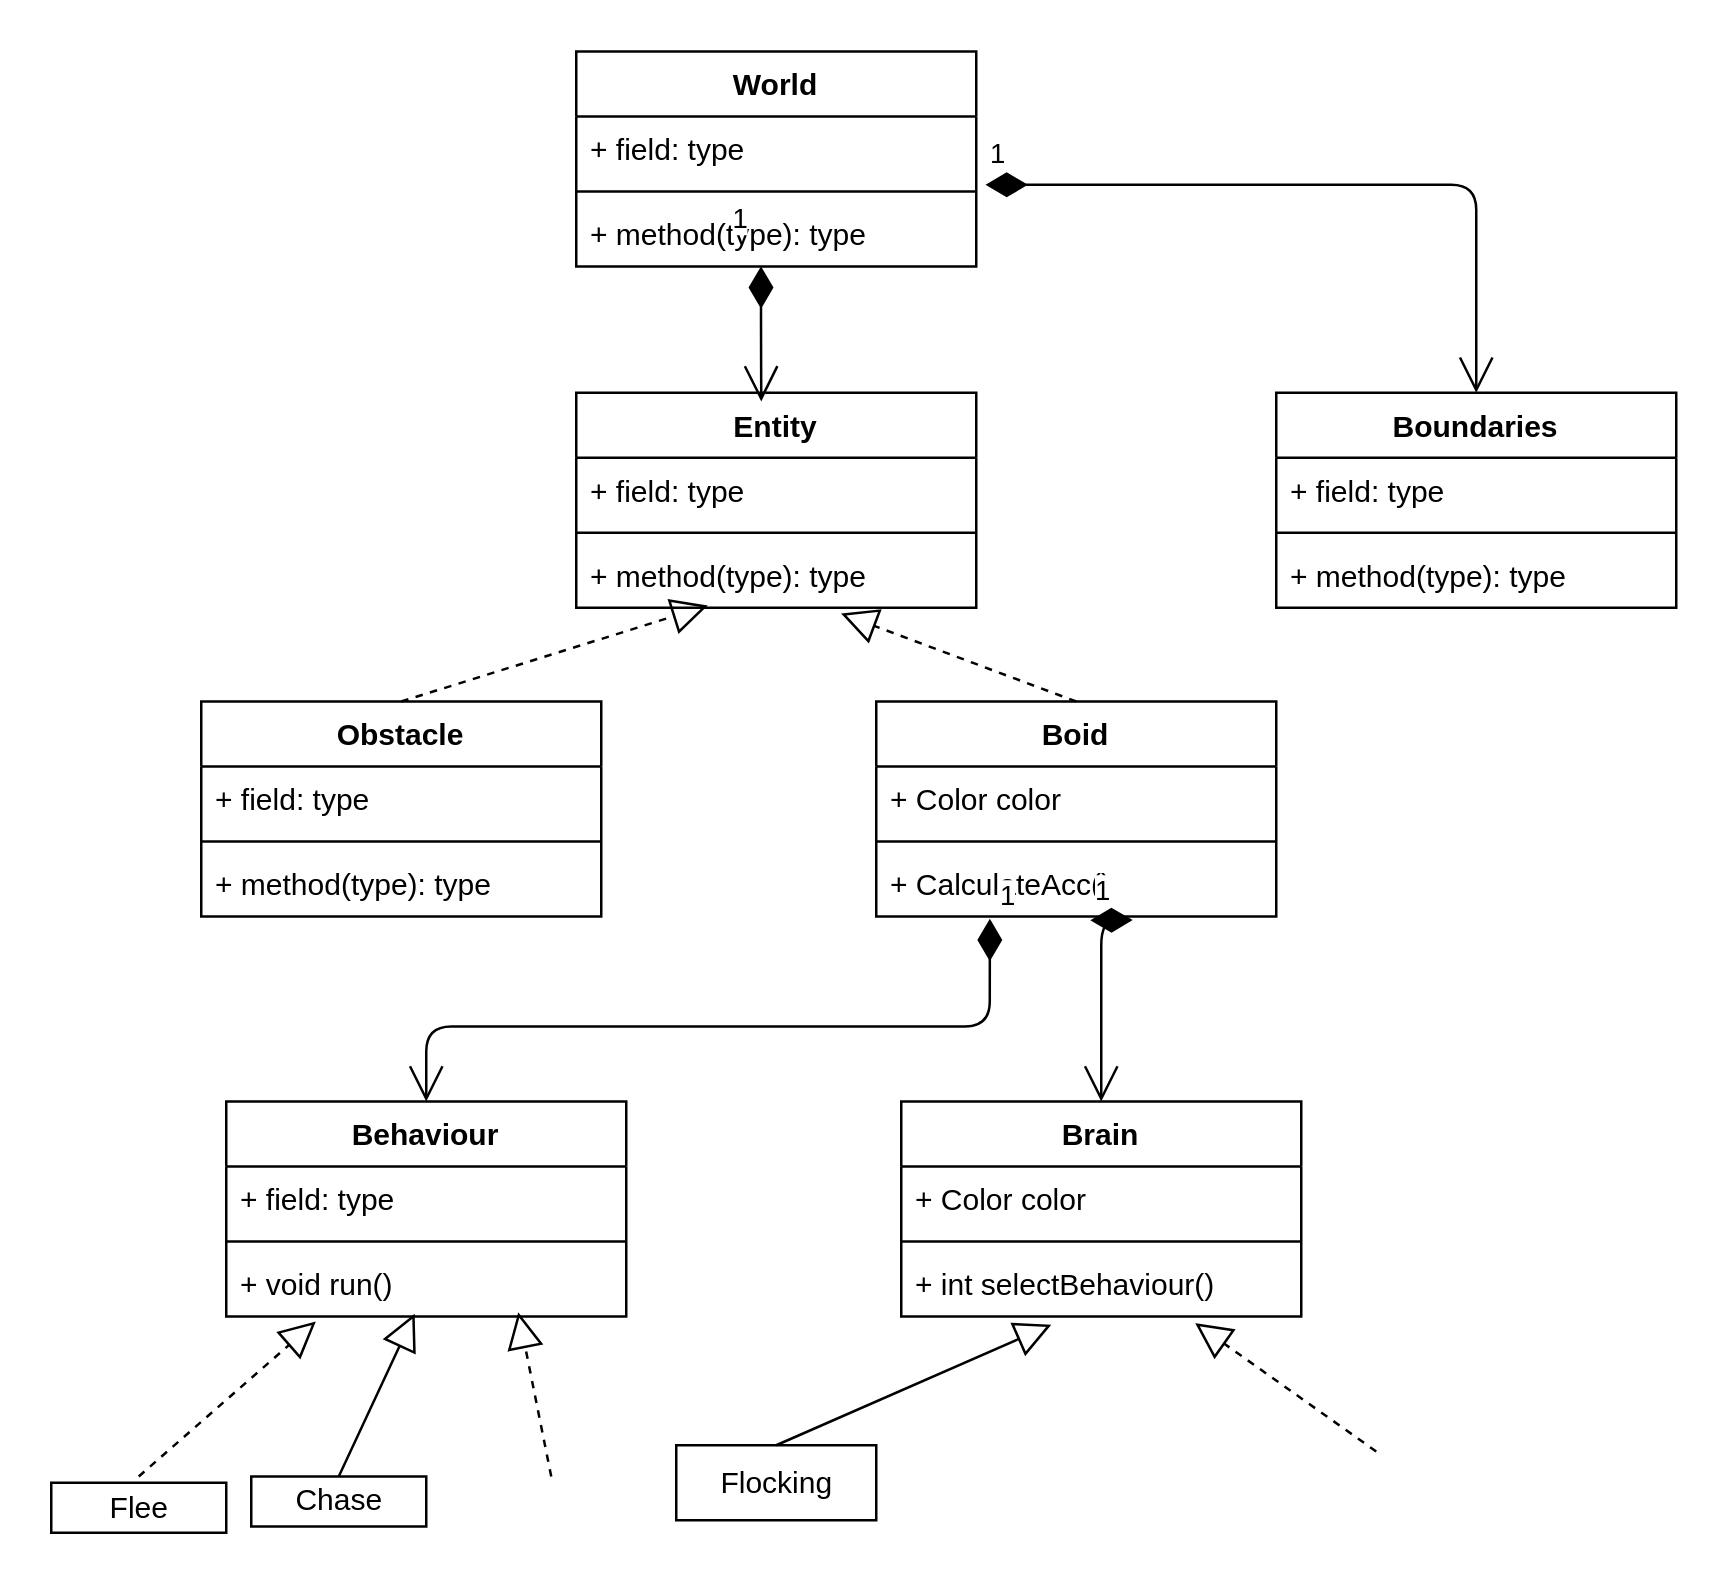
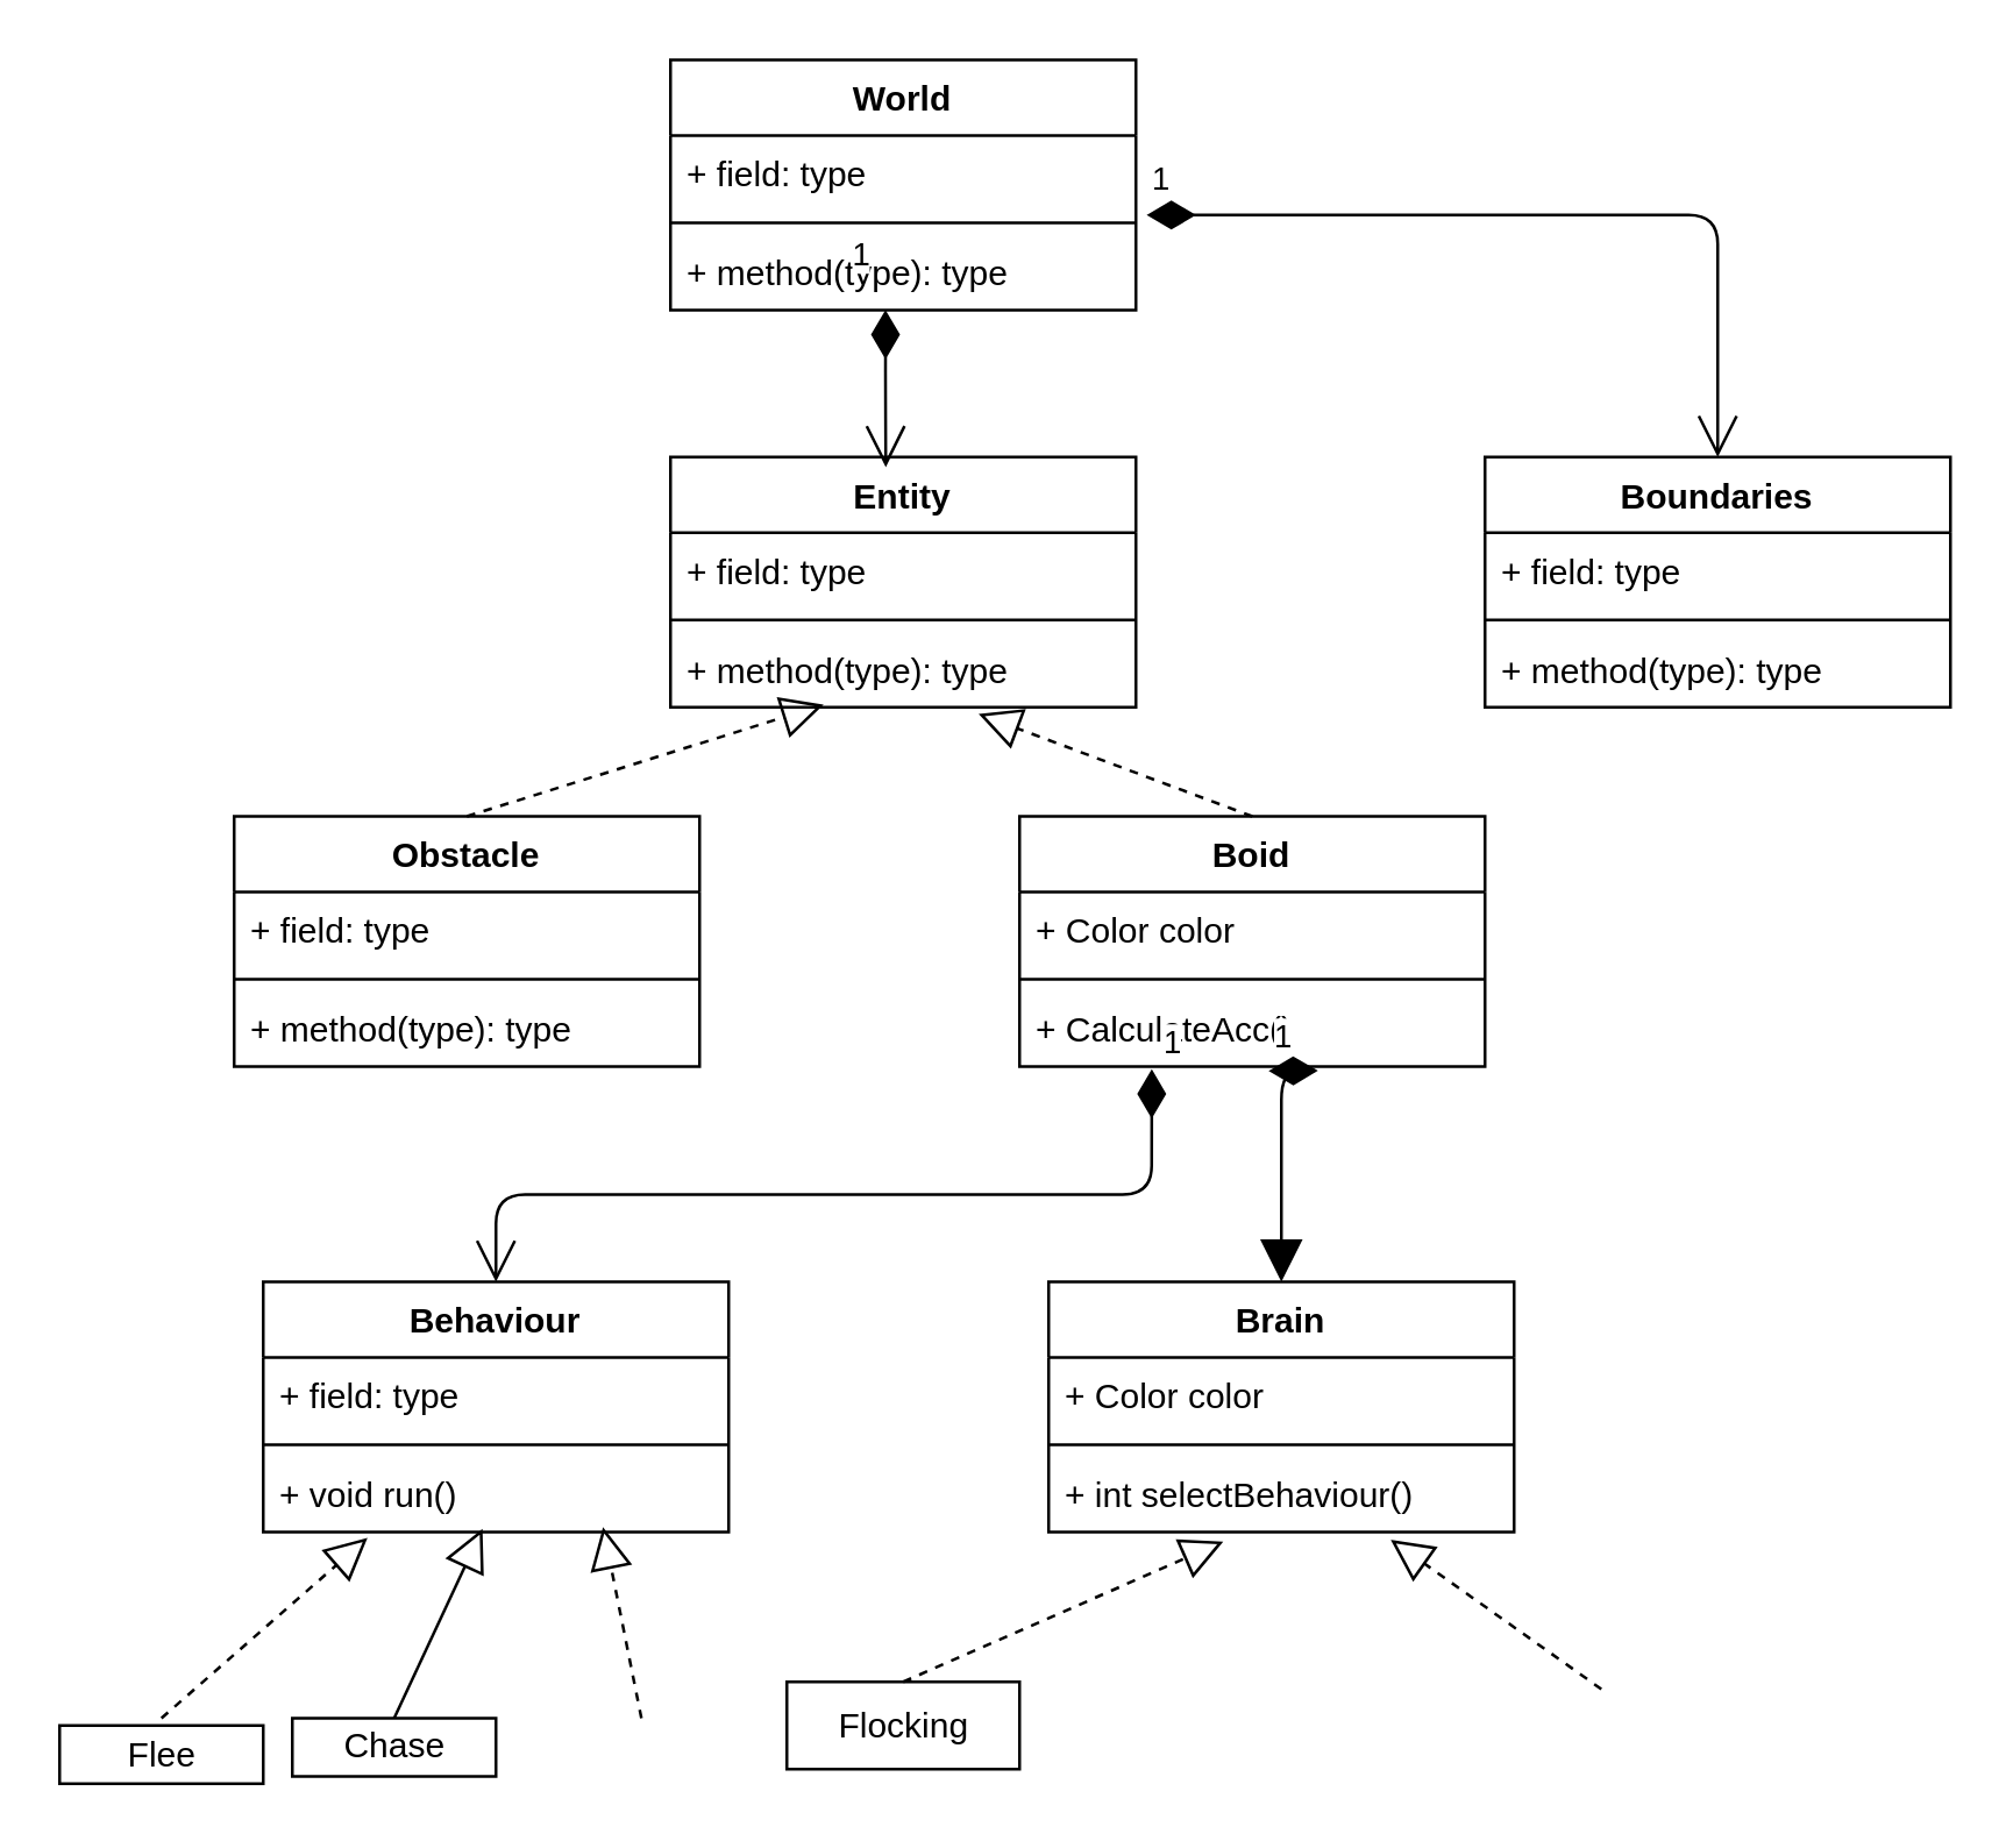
  <mxCell id="0" />
  <mxCell id="1" parent="0" />
  <mxCell id="2" value="Boid" style="swimlane;fontStyle=1;align=center;verticalAlign=top;childLayout=stackLayout;horizontal=1;startSize=26;horizontalStack=0;resizeParent=1;resizeParentMax=0;resizeLast=0;collapsible=1;marginBottom=0;" vertex="1" parent="1"><mxGeometry x="350" y="280" width="160" height="86" as="geometry" /></mxCell>
  <mxCell id="3" value="+ Color color" style="text;strokeColor=none;fillColor=none;align=left;verticalAlign=top;spacingLeft=4;spacingRight=4;overflow=hidden;rotatable=0;points=[[0,0.5],[1,0.5]];portConstraint=eastwest;" vertex="1" parent="2"><mxGeometry y="26" width="160" height="26" as="geometry" /></mxCell>
  <mxCell id="4" value="" style="line;strokeWidth=1;fillColor=none;align=left;verticalAlign=middle;spacingTop=-1;spacingLeft=3;spacingRight=3;rotatable=0;labelPosition=right;points=[];portConstraint=eastwest;" vertex="1" parent="2"><mxGeometry y="52" width="160" height="8" as="geometry" /></mxCell>
  <mxCell id="5" value="+ CalculateAcc()" style="text;strokeColor=none;fillColor=none;align=left;verticalAlign=top;spacingLeft=4;spacingRight=4;overflow=hidden;rotatable=0;points=[[0,0.5],[1,0.5]];portConstraint=eastwest;" vertex="1" parent="2"><mxGeometry y="60" width="160" height="26" as="geometry" /></mxCell>
  <mxCell id="6" value="Brain" style="swimlane;fontStyle=1;align=center;verticalAlign=top;childLayout=stackLayout;horizontal=1;startSize=26;horizontalStack=0;resizeParent=1;resizeParentMax=0;resizeLast=0;collapsible=1;marginBottom=0;" vertex="1" parent="1"><mxGeometry x="360" y="440" width="160" height="86" as="geometry" /></mxCell>
  <mxCell id="7" value="+ Color color" style="text;strokeColor=none;fillColor=none;align=left;verticalAlign=top;spacingLeft=4;spacingRight=4;overflow=hidden;rotatable=0;points=[[0,0.5],[1,0.5]];portConstraint=eastwest;" vertex="1" parent="6"><mxGeometry y="26" width="160" height="26" as="geometry" /></mxCell>
  <mxCell id="8" value="" style="line;strokeWidth=1;fillColor=none;align=left;verticalAlign=middle;spacingTop=-1;spacingLeft=3;spacingRight=3;rotatable=0;labelPosition=right;points=[];portConstraint=eastwest;" vertex="1" parent="6"><mxGeometry y="52" width="160" height="8" as="geometry" /></mxCell>
  <mxCell id="9" value="+ int selectBehaviour()" style="text;strokeColor=none;fillColor=none;align=left;verticalAlign=top;spacingLeft=4;spacingRight=4;overflow=hidden;rotatable=0;points=[[0,0.5],[1,0.5]];portConstraint=eastwest;" vertex="1" parent="6"><mxGeometry y="60" width="160" height="26" as="geometry" /></mxCell>
  <mxCell id="10" value="World" style="swimlane;fontStyle=1;align=center;verticalAlign=top;childLayout=stackLayout;horizontal=1;startSize=26;horizontalStack=0;resizeParent=1;resizeParentMax=0;resizeLast=0;collapsible=1;marginBottom=0;" vertex="1" parent="1"><mxGeometry x="230" y="20" width="160" height="86" as="geometry" /></mxCell>
  <mxCell id="11" value="+ field: type" style="text;strokeColor=none;fillColor=none;align=left;verticalAlign=top;spacingLeft=4;spacingRight=4;overflow=hidden;rotatable=0;points=[[0,0.5],[1,0.5]];portConstraint=eastwest;" vertex="1" parent="10"><mxGeometry y="26" width="160" height="26" as="geometry" /></mxCell>
  <mxCell id="12" value="" style="line;strokeWidth=1;fillColor=none;align=left;verticalAlign=middle;spacingTop=-1;spacingLeft=3;spacingRight=3;rotatable=0;labelPosition=right;points=[];portConstraint=eastwest;" vertex="1" parent="10"><mxGeometry y="52" width="160" height="8" as="geometry" /></mxCell>
  <mxCell id="13" value="+ method(type): type" style="text;strokeColor=none;fillColor=none;align=left;verticalAlign=top;spacingLeft=4;spacingRight=4;overflow=hidden;rotatable=0;points=[[0,0.5],[1,0.5]];portConstraint=eastwest;" vertex="1" parent="10"><mxGeometry y="60" width="160" height="26" as="geometry" /></mxCell>
  <mxCell id="14" value="Obstacle" style="swimlane;fontStyle=1;align=center;verticalAlign=top;childLayout=stackLayout;horizontal=1;startSize=26;horizontalStack=0;resizeParent=1;resizeParentMax=0;resizeLast=0;collapsible=1;marginBottom=0;" vertex="1" parent="1"><mxGeometry x="80" y="280" width="160" height="86" as="geometry" /></mxCell>
  <mxCell id="15" value="+ field: type" style="text;strokeColor=none;fillColor=none;align=left;verticalAlign=top;spacingLeft=4;spacingRight=4;overflow=hidden;rotatable=0;points=[[0,0.5],[1,0.5]];portConstraint=eastwest;" vertex="1" parent="14"><mxGeometry y="26" width="160" height="26" as="geometry" /></mxCell>
  <mxCell id="16" value="" style="line;strokeWidth=1;fillColor=none;align=left;verticalAlign=middle;spacingTop=-1;spacingLeft=3;spacingRight=3;rotatable=0;labelPosition=right;points=[];portConstraint=eastwest;" vertex="1" parent="14"><mxGeometry y="52" width="160" height="8" as="geometry" /></mxCell>
  <mxCell id="17" value="+ method(type): type" style="text;strokeColor=none;fillColor=none;align=left;verticalAlign=top;spacingLeft=4;spacingRight=4;overflow=hidden;rotatable=0;points=[[0,0.5],[1,0.5]];portConstraint=eastwest;" vertex="1" parent="14"><mxGeometry y="60" width="160" height="26" as="geometry" /></mxCell>
  <mxCell id="18" value="Entity" style="swimlane;fontStyle=1;align=center;verticalAlign=top;childLayout=stackLayout;horizontal=1;startSize=26;horizontalStack=0;resizeParent=1;resizeParentMax=0;resizeLast=0;collapsible=1;marginBottom=0;" vertex="1" parent="1"><mxGeometry x="230" y="156.5" width="160" height="86" as="geometry" /></mxCell>
  <mxCell id="19" value="+ field: type" style="text;strokeColor=none;fillColor=none;align=left;verticalAlign=top;spacingLeft=4;spacingRight=4;overflow=hidden;rotatable=0;points=[[0,0.5],[1,0.5]];portConstraint=eastwest;" vertex="1" parent="18"><mxGeometry y="26" width="160" height="26" as="geometry" /></mxCell>
  <mxCell id="20" value="" style="line;strokeWidth=1;fillColor=none;align=left;verticalAlign=middle;spacingTop=-1;spacingLeft=3;spacingRight=3;rotatable=0;labelPosition=right;points=[];portConstraint=eastwest;" vertex="1" parent="18"><mxGeometry y="52" width="160" height="8" as="geometry" /></mxCell>
  <mxCell id="21" value="+ method(type): type" style="text;strokeColor=none;fillColor=none;align=left;verticalAlign=top;spacingLeft=4;spacingRight=4;overflow=hidden;rotatable=0;points=[[0,0.5],[1,0.5]];portConstraint=eastwest;" vertex="1" parent="18"><mxGeometry y="60" width="160" height="26" as="geometry" /></mxCell>
  <mxCell id="22" value="Boundaries" style="swimlane;fontStyle=1;align=center;verticalAlign=top;childLayout=stackLayout;horizontal=1;startSize=26;horizontalStack=0;resizeParent=1;resizeParentMax=0;resizeLast=0;collapsible=1;marginBottom=0;" vertex="1" parent="1"><mxGeometry x="510" y="156.5" width="160" height="86" as="geometry" /></mxCell>
  <mxCell id="23" value="+ field: type" style="text;strokeColor=none;fillColor=none;align=left;verticalAlign=top;spacingLeft=4;spacingRight=4;overflow=hidden;rotatable=0;points=[[0,0.5],[1,0.5]];portConstraint=eastwest;" vertex="1" parent="22"><mxGeometry y="26" width="160" height="26" as="geometry" /></mxCell>
  <mxCell id="24" value="" style="line;strokeWidth=1;fillColor=none;align=left;verticalAlign=middle;spacingTop=-1;spacingLeft=3;spacingRight=3;rotatable=0;labelPosition=right;points=[];portConstraint=eastwest;" vertex="1" parent="22"><mxGeometry y="52" width="160" height="8" as="geometry" /></mxCell>
  <mxCell id="25" value="+ method(type): type" style="text;strokeColor=none;fillColor=none;align=left;verticalAlign=top;spacingLeft=4;spacingRight=4;overflow=hidden;rotatable=0;points=[[0,0.5],[1,0.5]];portConstraint=eastwest;" vertex="1" parent="22"><mxGeometry y="60" width="160" height="26" as="geometry" /></mxCell>
- <mxCell id="26" value="1" style="endArrow=open;html=1;endSize=12;startArrow=diamondThin;startSize=14;startFill=1;edgeStyle=orthogonalEdgeStyle;align=left;verticalAlign=bottom;exitX=0.535;exitY=1.059;exitDx=0;exitDy=0;exitPerimeter=0;entryX=0.5;entryY=0;entryDx=0;entryDy=0;" edge="1" parent="1" source="5" target="6"><mxGeometry x="-1" y="3" relative="1" as="geometry"><mxPoint x="90" y="580" as="sourcePoint" /><mxPoint x="437" y="470" as="targetPoint" /><Array as="points"><mxPoint x="440" y="368" /></Array></mxGeometry></mxCell>
+ <mxCell id="26" value="1" style="endArrow=block;html=1;endSize=12;startArrow=diamondThin;startSize=14;startFill=1;edgeStyle=orthogonalEdgeStyle;align=left;verticalAlign=bottom;exitX=0.535;exitY=1.059;exitDx=0;exitDy=0;exitPerimeter=0;entryX=0.5;entryY=0;entryDx=0;entryDy=0;" edge="1" parent="1" source="5" target="6"><mxGeometry x="-1" y="3" relative="1" as="geometry"><mxPoint x="90" y="580" as="sourcePoint" /><mxPoint x="437" y="470" as="targetPoint" /><Array as="points"><mxPoint x="440" y="368" /></Array></mxGeometry></mxCell>
  <mxCell id="27" value="1" style="endArrow=open;html=1;endSize=12;startArrow=diamondThin;startSize=14;startFill=1;edgeStyle=orthogonalEdgeStyle;align=left;verticalAlign=bottom;exitX=1.023;exitY=-0.256;exitDx=0;exitDy=0;exitPerimeter=0;entryX=0.5;entryY=0;entryDx=0;entryDy=0;" edge="1" parent="1" source="13" target="22"><mxGeometry x="-1" y="3" relative="1" as="geometry"><mxPoint x="470" y="80" as="sourcePoint" /><mxPoint x="630" y="80" as="targetPoint" /></mxGeometry></mxCell>
  <mxCell id="28" value="1" style="endArrow=open;html=1;endSize=12;startArrow=diamondThin;startSize=14;startFill=1;edgeStyle=orthogonalEdgeStyle;align=left;verticalAlign=bottom;exitX=0.462;exitY=0.998;exitDx=0;exitDy=0;exitPerimeter=0;" edge="1" parent="1" source="13"><mxGeometry x="0.006" y="19" relative="1" as="geometry"><mxPoint x="310" y="280" as="sourcePoint" /><mxPoint x="304" y="160" as="targetPoint" /><mxPoint x="-13" y="-18" as="offset" /></mxGeometry></mxCell>
  <mxCell id="29" value="Behaviour" style="swimlane;fontStyle=1;align=center;verticalAlign=top;childLayout=stackLayout;horizontal=1;startSize=26;horizontalStack=0;resizeParent=1;resizeParentMax=0;resizeLast=0;collapsible=1;marginBottom=0;" vertex="1" parent="1"><mxGeometry x="90" y="440" width="160" height="86" as="geometry" /></mxCell>
  <mxCell id="30" value="+ field: type" style="text;strokeColor=none;fillColor=none;align=left;verticalAlign=top;spacingLeft=4;spacingRight=4;overflow=hidden;rotatable=0;points=[[0,0.5],[1,0.5]];portConstraint=eastwest;" vertex="1" parent="29"><mxGeometry y="26" width="160" height="26" as="geometry" /></mxCell>
  <mxCell id="31" value="" style="line;strokeWidth=1;fillColor=none;align=left;verticalAlign=middle;spacingTop=-1;spacingLeft=3;spacingRight=3;rotatable=0;labelPosition=right;points=[];portConstraint=eastwest;" vertex="1" parent="29"><mxGeometry y="52" width="160" height="8" as="geometry" /></mxCell>
  <mxCell id="32" value="+ void run()" style="text;strokeColor=none;fillColor=none;align=left;verticalAlign=top;spacingLeft=4;spacingRight=4;overflow=hidden;rotatable=0;points=[[0,0.5],[1,0.5]];portConstraint=eastwest;" vertex="1" parent="29"><mxGeometry y="60" width="160" height="26" as="geometry" /></mxCell>
  <mxCell id="33" value="1" style="endArrow=open;html=1;endSize=12;startArrow=diamondThin;startSize=14;startFill=1;edgeStyle=orthogonalEdgeStyle;align=left;verticalAlign=bottom;entryX=0.5;entryY=0;entryDx=0;entryDy=0;exitX=0.284;exitY=1.035;exitDx=0;exitDy=0;exitPerimeter=0;" edge="1" parent="1" source="5" target="29"><mxGeometry x="-1" y="3" relative="1" as="geometry"><mxPoint x="200" y="560" as="sourcePoint" /><mxPoint x="360" y="560" as="targetPoint" /><Array as="points"><mxPoint x="395" y="410" /><mxPoint x="170" y="410" /></Array></mxGeometry></mxCell>
  <mxCell id="34" value="Flee" style="html=1;" vertex="1" parent="1"><mxGeometry x="20" y="592.5" width="70" height="20" as="geometry" /></mxCell>
  <mxCell id="35" value="Chase" style="html=1;" vertex="1" parent="1"><mxGeometry x="100" y="590" width="70" height="20" as="geometry" /></mxCell>
  <mxCell id="36" value="" style="endArrow=block;dashed=1;endFill=0;endSize=12;html=1;entryX=0.224;entryY=1.078;entryDx=0;entryDy=0;entryPerimeter=0;exitX=0.5;exitY=0;exitDx=0;exitDy=0;" edge="1" parent="1" target="32"><mxGeometry width="160" relative="1" as="geometry"><mxPoint x="55" y="590" as="sourcePoint" /><mxPoint x="210" y="610" as="targetPoint" /></mxGeometry></mxCell>
  <mxCell id="37" value="" style="endArrow=block;dashed=0;endFill=0;endSize=12;html=1;exitX=0.5;exitY=0;exitDx=0;exitDy=0;entryX=0.471;entryY=0.958;entryDx=0;entryDy=0;entryPerimeter=0;" edge="1" parent="1" source="35" target="32"><mxGeometry width="160" relative="1" as="geometry"><mxPoint x="20" y="630" as="sourcePoint" /><mxPoint x="180" y="630" as="targetPoint" /></mxGeometry></mxCell>
  <mxCell id="38" value="Flocking" style="html=1;" vertex="1" parent="1"><mxGeometry x="270" y="577.5" width="80" height="30" as="geometry" /></mxCell>
- <mxCell id="39" value="" style="endArrow=block;dashed=0;endFill=0;endSize=12;html=1;entryX=0.375;entryY=1.127;entryDx=0;entryDy=0;entryPerimeter=0;exitX=0.5;exitY=0;exitDx=0;exitDy=0;" edge="1" parent="1" source="38" target="9"><mxGeometry width="160" relative="1" as="geometry"><mxPoint x="280" y="560" as="sourcePoint" /><mxPoint x="440" y="560" as="targetPoint" /></mxGeometry></mxCell>
+ <mxCell id="39" value="" style="endArrow=block;dashed=1;endFill=0;endSize=12;html=1;entryX=0.375;entryY=1.127;entryDx=0;entryDy=0;entryPerimeter=0;exitX=0.5;exitY=0;exitDx=0;exitDy=0;" edge="1" parent="1" source="38" target="9"><mxGeometry width="160" relative="1" as="geometry"><mxPoint x="280" y="560" as="sourcePoint" /><mxPoint x="440" y="560" as="targetPoint" /></mxGeometry></mxCell>
  <mxCell id="40" value="" style="endArrow=block;dashed=1;endFill=0;endSize=12;html=1;entryX=0.735;entryY=1.102;entryDx=0;entryDy=0;entryPerimeter=0;" edge="1" parent="1" target="9"><mxGeometry width="160" relative="1" as="geometry"><mxPoint x="550" y="580" as="sourcePoint" /><mxPoint x="300" y="660" as="targetPoint" /></mxGeometry></mxCell>
  <mxCell id="41" value="" style="endArrow=block;dashed=1;endFill=0;endSize=12;html=1;entryX=0.73;entryY=0.934;entryDx=0;entryDy=0;entryPerimeter=0;" edge="1" parent="1" target="32"><mxGeometry width="160" relative="1" as="geometry"><mxPoint x="220" y="590" as="sourcePoint" /><mxPoint x="360" y="560" as="targetPoint" /></mxGeometry></mxCell>
  <mxCell id="42" value="" style="endArrow=block;dashed=1;endFill=0;endSize=12;html=1;entryX=0.329;entryY=0.967;entryDx=0;entryDy=0;entryPerimeter=0;exitX=0.5;exitY=0;exitDx=0;exitDy=0;" edge="1" parent="1" source="14" target="21"><mxGeometry width="160" relative="1" as="geometry"><mxPoint x="200" y="300" as="sourcePoint" /><mxPoint x="360" y="300" as="targetPoint" /></mxGeometry></mxCell>
  <mxCell id="43" value="" style="endArrow=block;dashed=1;endFill=0;endSize=12;html=1;entryX=0.662;entryY=1.088;entryDx=0;entryDy=0;entryPerimeter=0;exitX=0.5;exitY=0;exitDx=0;exitDy=0;" edge="1" parent="1" source="2" target="21"><mxGeometry width="160" relative="1" as="geometry"><mxPoint x="180" y="340" as="sourcePoint" /><mxPoint x="292.64" y="265.142" as="targetPoint" /></mxGeometry></mxCell>
